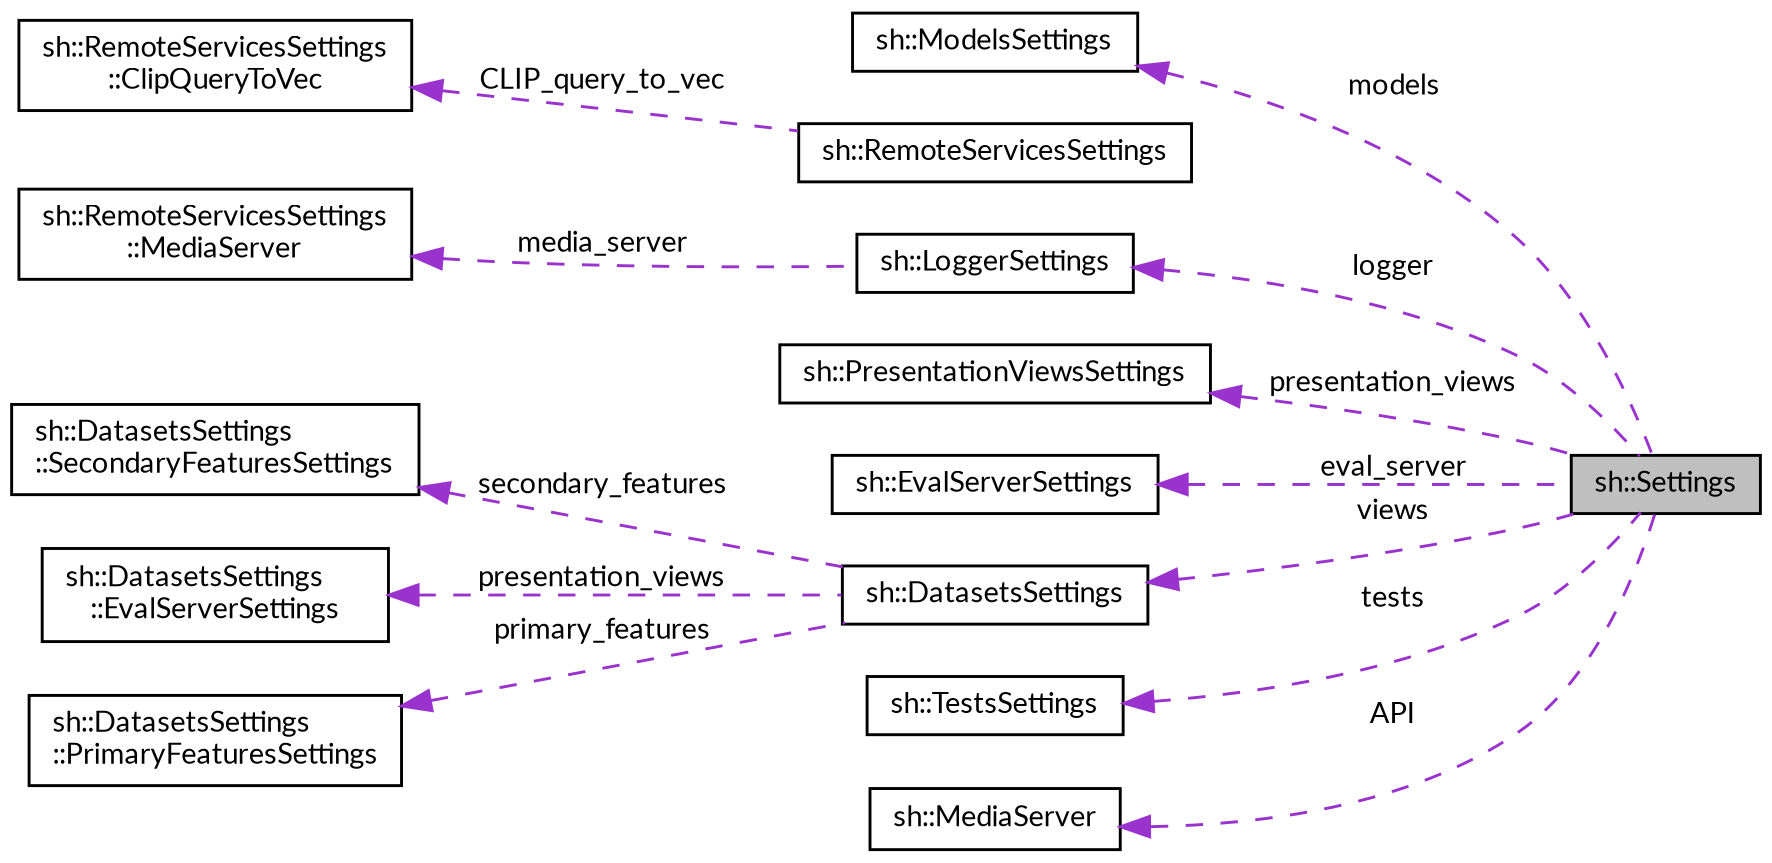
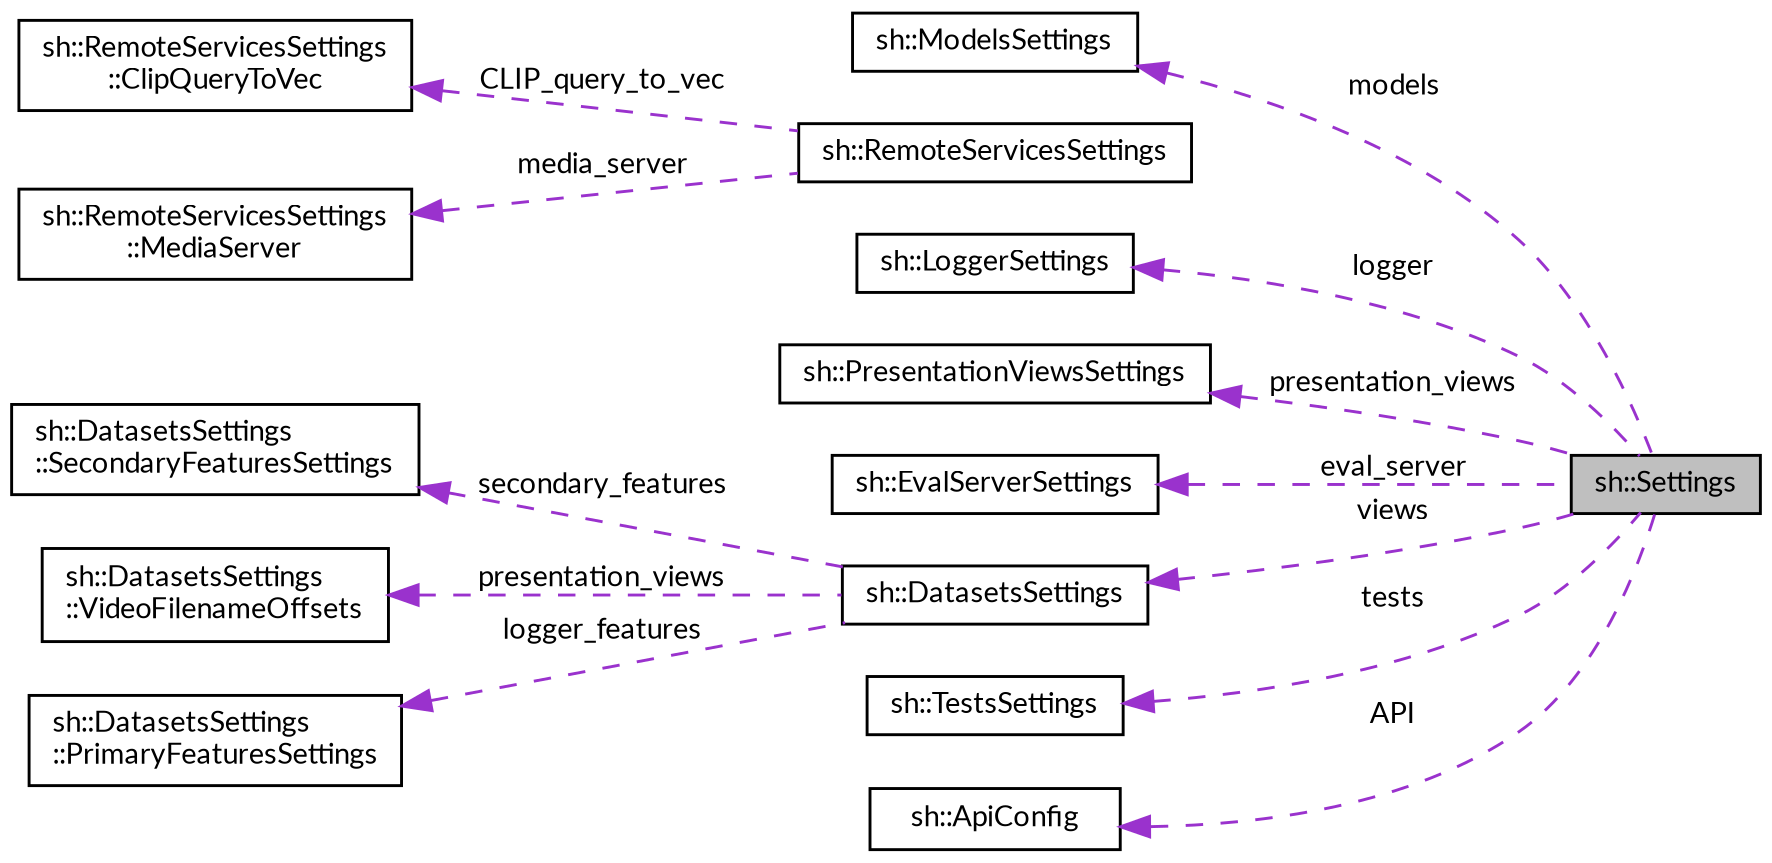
  digraph {
    fontname=Lato
    rankdir=LR
    node [color=black fillcolor=white fontname=Lato fontsize=10 shape=record style=filled]
    edge [color=darkorchid3 dir=back fontname=Lato fontsize=10 labelfontname=Helvetica labelfontsize=10 style=dashed]
    n1 [fillcolor=grey75 fontcolor=black height=0.2 label="sh::Settings" width=0.4]
    n2 [height=0.2 label="sh::ModelsSettings" width=0.4]
    n3 [height=0.2 label="sh::RemoteServicesSettings" width=0.4]
    n4 [height=0.2 label="sh::RemoteServicesSettings\l::MediaServer" width=0.4]
    n5 [height=0.2 label="sh::RemoteServicesSettings\l::ClipQueryToVec" width=0.4]
    n6 [height=0.2 label="sh::LoggerSettings" width=0.4]
    n7 [height=0.2 label="sh::PresentationViewsSettings" width=0.4]
    n8 [height=0.2 label="sh::EvalServerSettings" width=0.4]
    n9 [height=0.2 label="sh::DatasetsSettings" width=0.4]
    n10 [height=0.2 label="sh::DatasetsSettings\l::SecondaryFeaturesSettings" width=0.4]
-   n11 [height=0.2 label="sh::DatasetsSettings\l::EvalServerSettings" width=0.4]
+   n11 [height=0.2 label="sh::DatasetsSettings\l::VideoFilenameOffsets" width=0.4]
    n12 [height=0.2 label="sh::DatasetsSettings\l::PrimaryFeaturesSettings" width=0.4]
    n13 [height=0.2 label="sh::TestsSettings" width=0.4]
-   n14 [height=0.2 label="sh::MediaServer" width=0.4]
+   n14 [height=0.2 label="sh::ApiConfig" width=0.4]
    n2 -> n1 [label=" models"]
-   n4 -> n6 [label=" media_server"]
+   n4 -> n3 [label=" media_server"]
    n5 -> n3 [label=" CLIP_query_to_vec"]
    n6 -> n1 [label=" logger"]
    n7 -> n1 [label=" presentation_views"]
    n8 -> n1 [label=" eval_server"]
    n9 -> n1 [label=" views"]
    n10 -> n9 [label=" secondary_features"]
    n11 -> n9 [label=" presentation_views"]
-   n12 -> n9 [label=" primary_features"]
+   n12 -> n9 [label=" logger_features"]
    n13 -> n1 [label=" tests"]
    n14 -> n1 [label=" API"]
  }
